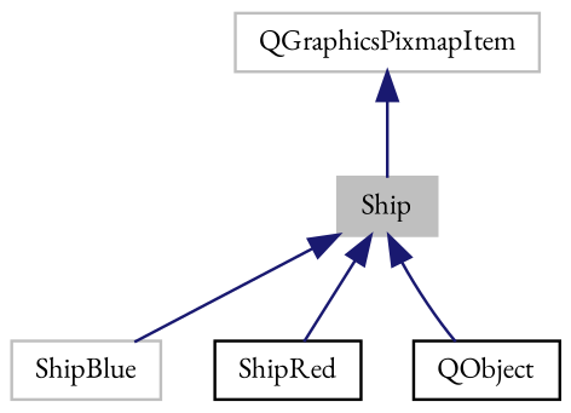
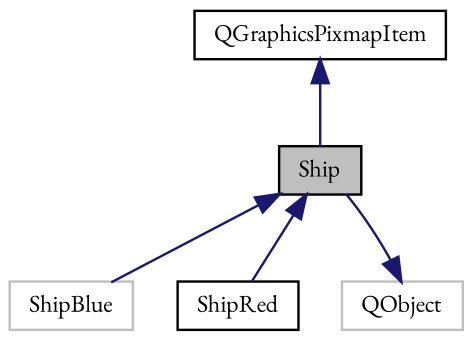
  digraph {
    fontname="EB Garamond"
    node [color=grey75 fillcolor=white fontname="EB Garamond" fontsize=10 shape=record style=filled]
    edge [color=midnightblue dir=back fontname="EB Garamond" fontsize=10 labelfontname=Helvetica labelfontsize=10 style=solid]
-   n1 [fillcolor=grey75 fontcolor=black height=0.2 label=Ship width=0.4]
+   n1 [color=black fillcolor=grey75 fontcolor=black height=0.2 label=Ship width=0.4]
    n2 [height=0.2 label=ShipBlue width=0.4]
    n3 [color=black height=0.2 label=ShipRed width=0.4]
-   n4 [color=black height=0.2 label=QObject width=0.4]
-   n5 [height=0.2 label=QGraphicsPixmapItem width=0.4]
+   n4 [height=0.2 label=QObject width=0.4]
+   n5 [color=black height=0.2 label=QGraphicsPixmapItem width=0.4]
    n1 -> n2
    n1 -> n3
-   n1 -> n4
+   n4 -> n1
    n5 -> n1
  }
